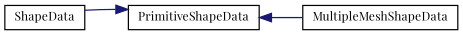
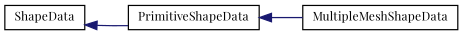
  digraph {
    fontname="Playfair Display"
    rankdir=LR
    node [color=black fillcolor=white fontname="Playfair Display" fontsize=10 shape=record style=filled]
    edge [color=midnightblue dir=back fontname="Playfair Display" fontsize=10 labelfontname=Helvetica labelfontsize=10 style=solid]
    n1 [height=0.2 label=ShapeData width=0.4]
    n2 [height=0.2 label=PrimitiveShapeData width=0.4]
    n3 [height=0.2 label=MultipleMeshShapeData width=0.4]
-   n2 -> n1
+   n1 -> n2
    n2 -> n3
  }
